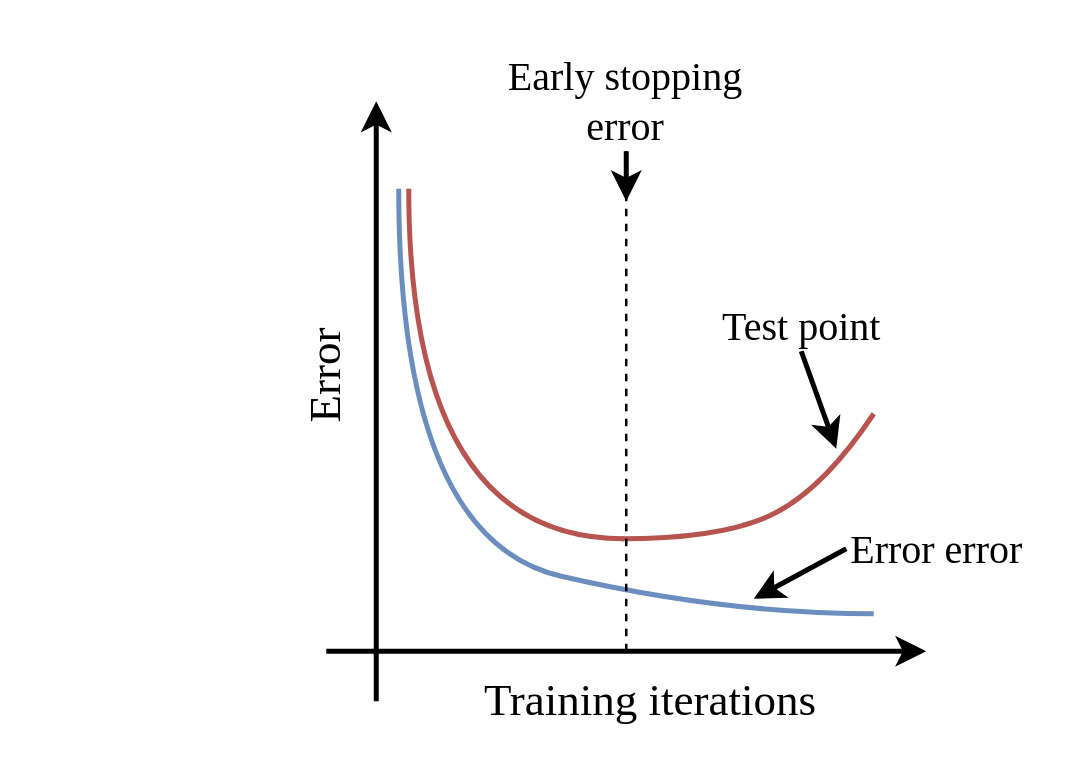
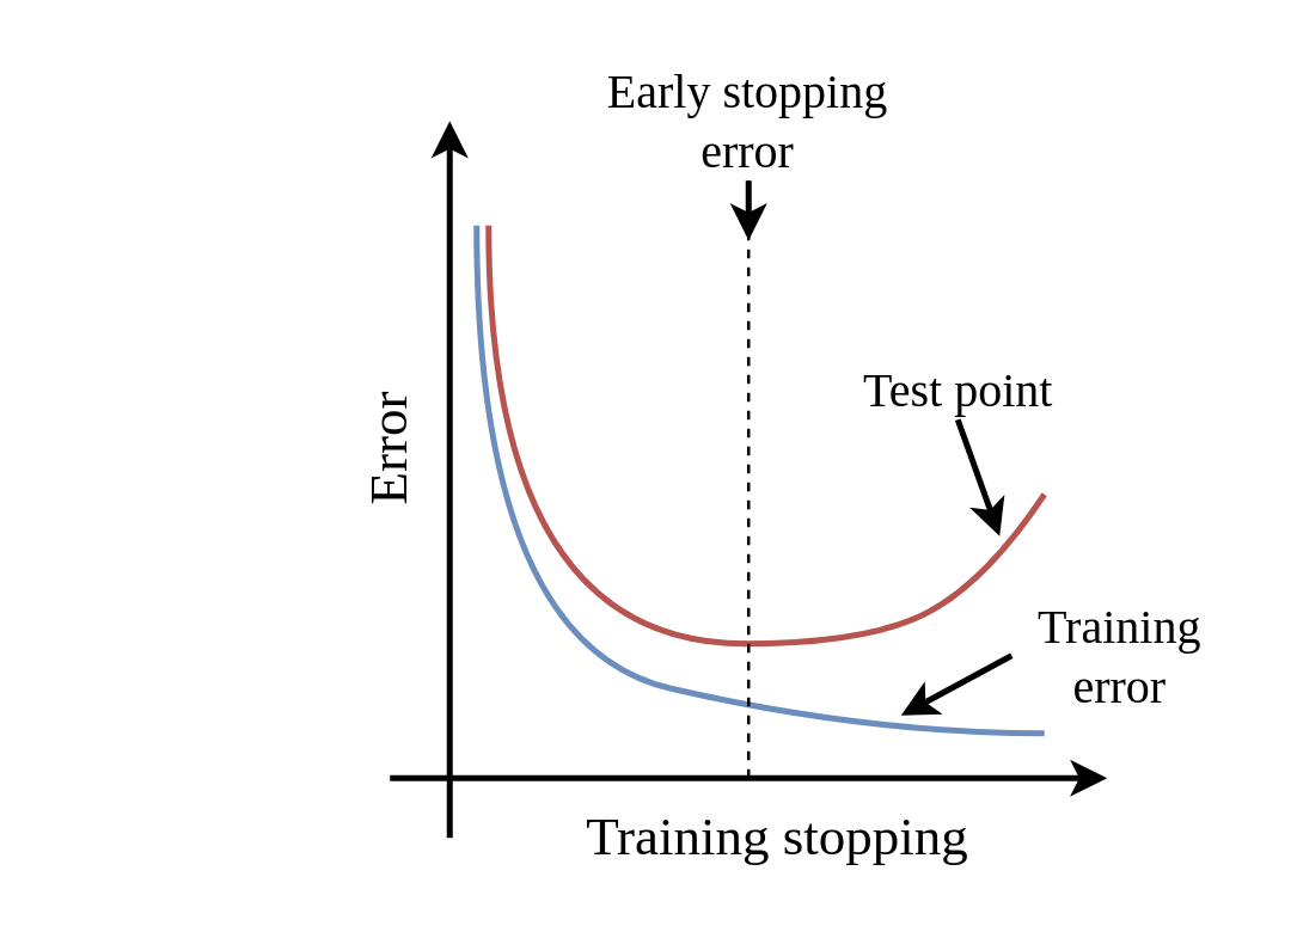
  <mxCell id="0" />
  <mxCell id="1" parent="0" />
  <mxCell id="2" value="" style="endArrow=classic;html=1;strokeWidth=2;strokeColor=#000000;fontFamily=lmodern;" parent="1" edge="1"><mxGeometry width="50" height="50" relative="1" as="geometry"><mxPoint x="150" y="280" as="sourcePoint" /><mxPoint x="150" y="40" as="targetPoint" /></mxGeometry></mxCell>
  <mxCell id="3" value="" style="endArrow=classic;html=1;strokeWidth=2;strokeColor=#000000;fontFamily=lmodern;" parent="1" edge="1"><mxGeometry width="50" height="50" relative="1" as="geometry"><mxPoint x="130" y="260" as="sourcePoint" /><mxPoint x="370" y="260" as="targetPoint" /></mxGeometry></mxCell>
  <mxCell id="4" value="&lt;font style=&quot;font-size: 18px&quot;&gt;Error&lt;/font&gt;" style="text;html=1;strokeColor=none;fillColor=none;align=center;verticalAlign=middle;whiteSpace=wrap;rounded=0;rotation=-90;fontFamily=lmodern;" parent="1" vertex="1"><mxGeometry x="20" y="140" width="220" height="20" as="geometry" /></mxCell>
- <mxCell id="5" value="&lt;font style=&quot;font-size: 18px&quot;&gt;Training iterations&lt;br&gt;&lt;/font&gt;" style="text;html=1;strokeColor=none;fillColor=none;align=center;verticalAlign=middle;whiteSpace=wrap;rounded=0;fontFamily=lmodern;" parent="1" vertex="1"><mxGeometry x="150" y="270" width="220" height="20" as="geometry" /></mxCell>
+ <mxCell id="5" value="&lt;font style=&quot;font-size: 18px&quot;&gt;Training stopping&lt;br&gt;&lt;/font&gt;" style="text;html=1;strokeColor=none;fillColor=none;align=center;verticalAlign=middle;whiteSpace=wrap;rounded=0;fontFamily=lmodern;" parent="1" vertex="1"><mxGeometry x="150" y="270" width="220" height="20" as="geometry" /></mxCell>
  <mxCell id="6" value="" style="endArrow=none;html=1;shadow=0;strokeColor=#000000;strokeWidth=2;startArrow=classic;startFill=1;fontFamily=lmodern;" parent="1" edge="1"><mxGeometry width="50" height="50" relative="1" as="geometry"><mxPoint x="301" y="239" as="sourcePoint" /><mxPoint x="338" y="219" as="targetPoint" /></mxGeometry></mxCell>
- <mxCell id="7" value="&lt;font style=&quot;font-size: 16px&quot;&gt;Error error&lt;/font&gt;" style="text;html=1;strokeColor=none;fillColor=none;align=center;verticalAlign=middle;whiteSpace=wrap;rounded=0;fontFamily=lmodern;" parent="1" vertex="1"><mxGeometry x="337" y="209" width="75" height="20" as="geometry" /></mxCell>
+ <mxCell id="7" value="&lt;font style=&quot;font-size: 16px&quot;&gt;Training error&lt;/font&gt;" style="text;html=1;strokeColor=none;fillColor=none;align=center;verticalAlign=middle;whiteSpace=wrap;rounded=0;fontFamily=lmodern;" parent="1" vertex="1"><mxGeometry x="337" y="209" width="75" height="20" as="geometry" /></mxCell>
  <mxCell id="8" value="" style="endArrow=none;html=1;edgeStyle=orthogonalEdgeStyle;curved=1;strokeWidth=2;fillColor=#f8cecc;strokeColor=#b85450;fontFamily=lmodern;" parent="1" edge="1"><mxGeometry width="50" height="50" relative="1" as="geometry"><mxPoint x="163" y="75" as="sourcePoint" /><mxPoint x="249" y="215" as="targetPoint" /><Array as="points"><mxPoint x="163" y="215" /></Array></mxGeometry></mxCell>
  <mxCell id="9" value="" style="curved=1;endArrow=none;html=1;endFill=0;strokeWidth=2;fillColor=#f8cecc;strokeColor=#b85450;fontFamily=lmodern;" parent="1" edge="1"><mxGeometry width="50" height="50" relative="1" as="geometry"><mxPoint x="248" y="215" as="sourcePoint" /><mxPoint x="349" y="165" as="targetPoint" /><Array as="points"><mxPoint x="289" y="215" /><mxPoint x="329" y="195" /></Array></mxGeometry></mxCell>
  <mxCell id="10" value="" style="curved=1;endArrow=none;html=1;endFill=0;strokeWidth=2;fillColor=#dae8fc;strokeColor=#6c8ebf;fontFamily=lmodern;" parent="1" edge="1"><mxGeometry width="50" height="50" relative="1" as="geometry"><mxPoint x="159" y="75" as="sourcePoint" /><mxPoint x="349" y="245" as="targetPoint" /><Array as="points"><mxPoint x="159" y="215" /><mxPoint x="289" y="245" /></Array></mxGeometry></mxCell>
  <mxCell id="11" value="" style="endArrow=none;dashed=1;html=1;fontFamily=lmodern;" parent="1" edge="1"><mxGeometry width="50" height="50" relative="1" as="geometry"><mxPoint x="250" y="260" as="sourcePoint" /><mxPoint x="250" y="60" as="targetPoint" /></mxGeometry></mxCell>
  <mxCell id="12" value="" style="endArrow=none;html=1;shadow=0;strokeColor=#000000;strokeWidth=2;startArrow=classic;startFill=1;fontFamily=lmodern;" parent="1" edge="1"><mxGeometry width="50" height="50" relative="1" as="geometry"><mxPoint x="334" y="179" as="sourcePoint" /><mxPoint x="320" y="140" as="targetPoint" /></mxGeometry></mxCell>
  <mxCell id="13" value="&lt;font style=&quot;font-size: 16px&quot;&gt;Test point&lt;/font&gt;" style="text;html=1;strokeColor=none;fillColor=none;align=center;verticalAlign=middle;whiteSpace=wrap;rounded=0;fontFamily=lmodern;" parent="1" vertex="1"><mxGeometry x="271" y="120" width="99" height="20" as="geometry" /></mxCell>
  <mxCell id="14" value="&lt;font style=&quot;font-size: 16px&quot;&gt;Early stopping error&lt;/font&gt;" style="text;html=1;strokeColor=none;fillColor=none;align=center;verticalAlign=middle;whiteSpace=wrap;rounded=0;fontFamily=lmodern;" parent="1" vertex="1"><mxGeometry x="190" y="20" width="120" height="40" as="geometry" /></mxCell>
  <mxCell id="15" value="" style="endArrow=classic;html=1;strokeWidth=2;exitX=0.5;exitY=1;exitDx=0;exitDy=0;fontFamily=lmodern;" parent="1" source="14" edge="1"><mxGeometry width="50" height="50" relative="1" as="geometry"><mxPoint x="160" y="160" as="sourcePoint" /><mxPoint x="250" y="80" as="targetPoint" /></mxGeometry></mxCell>
